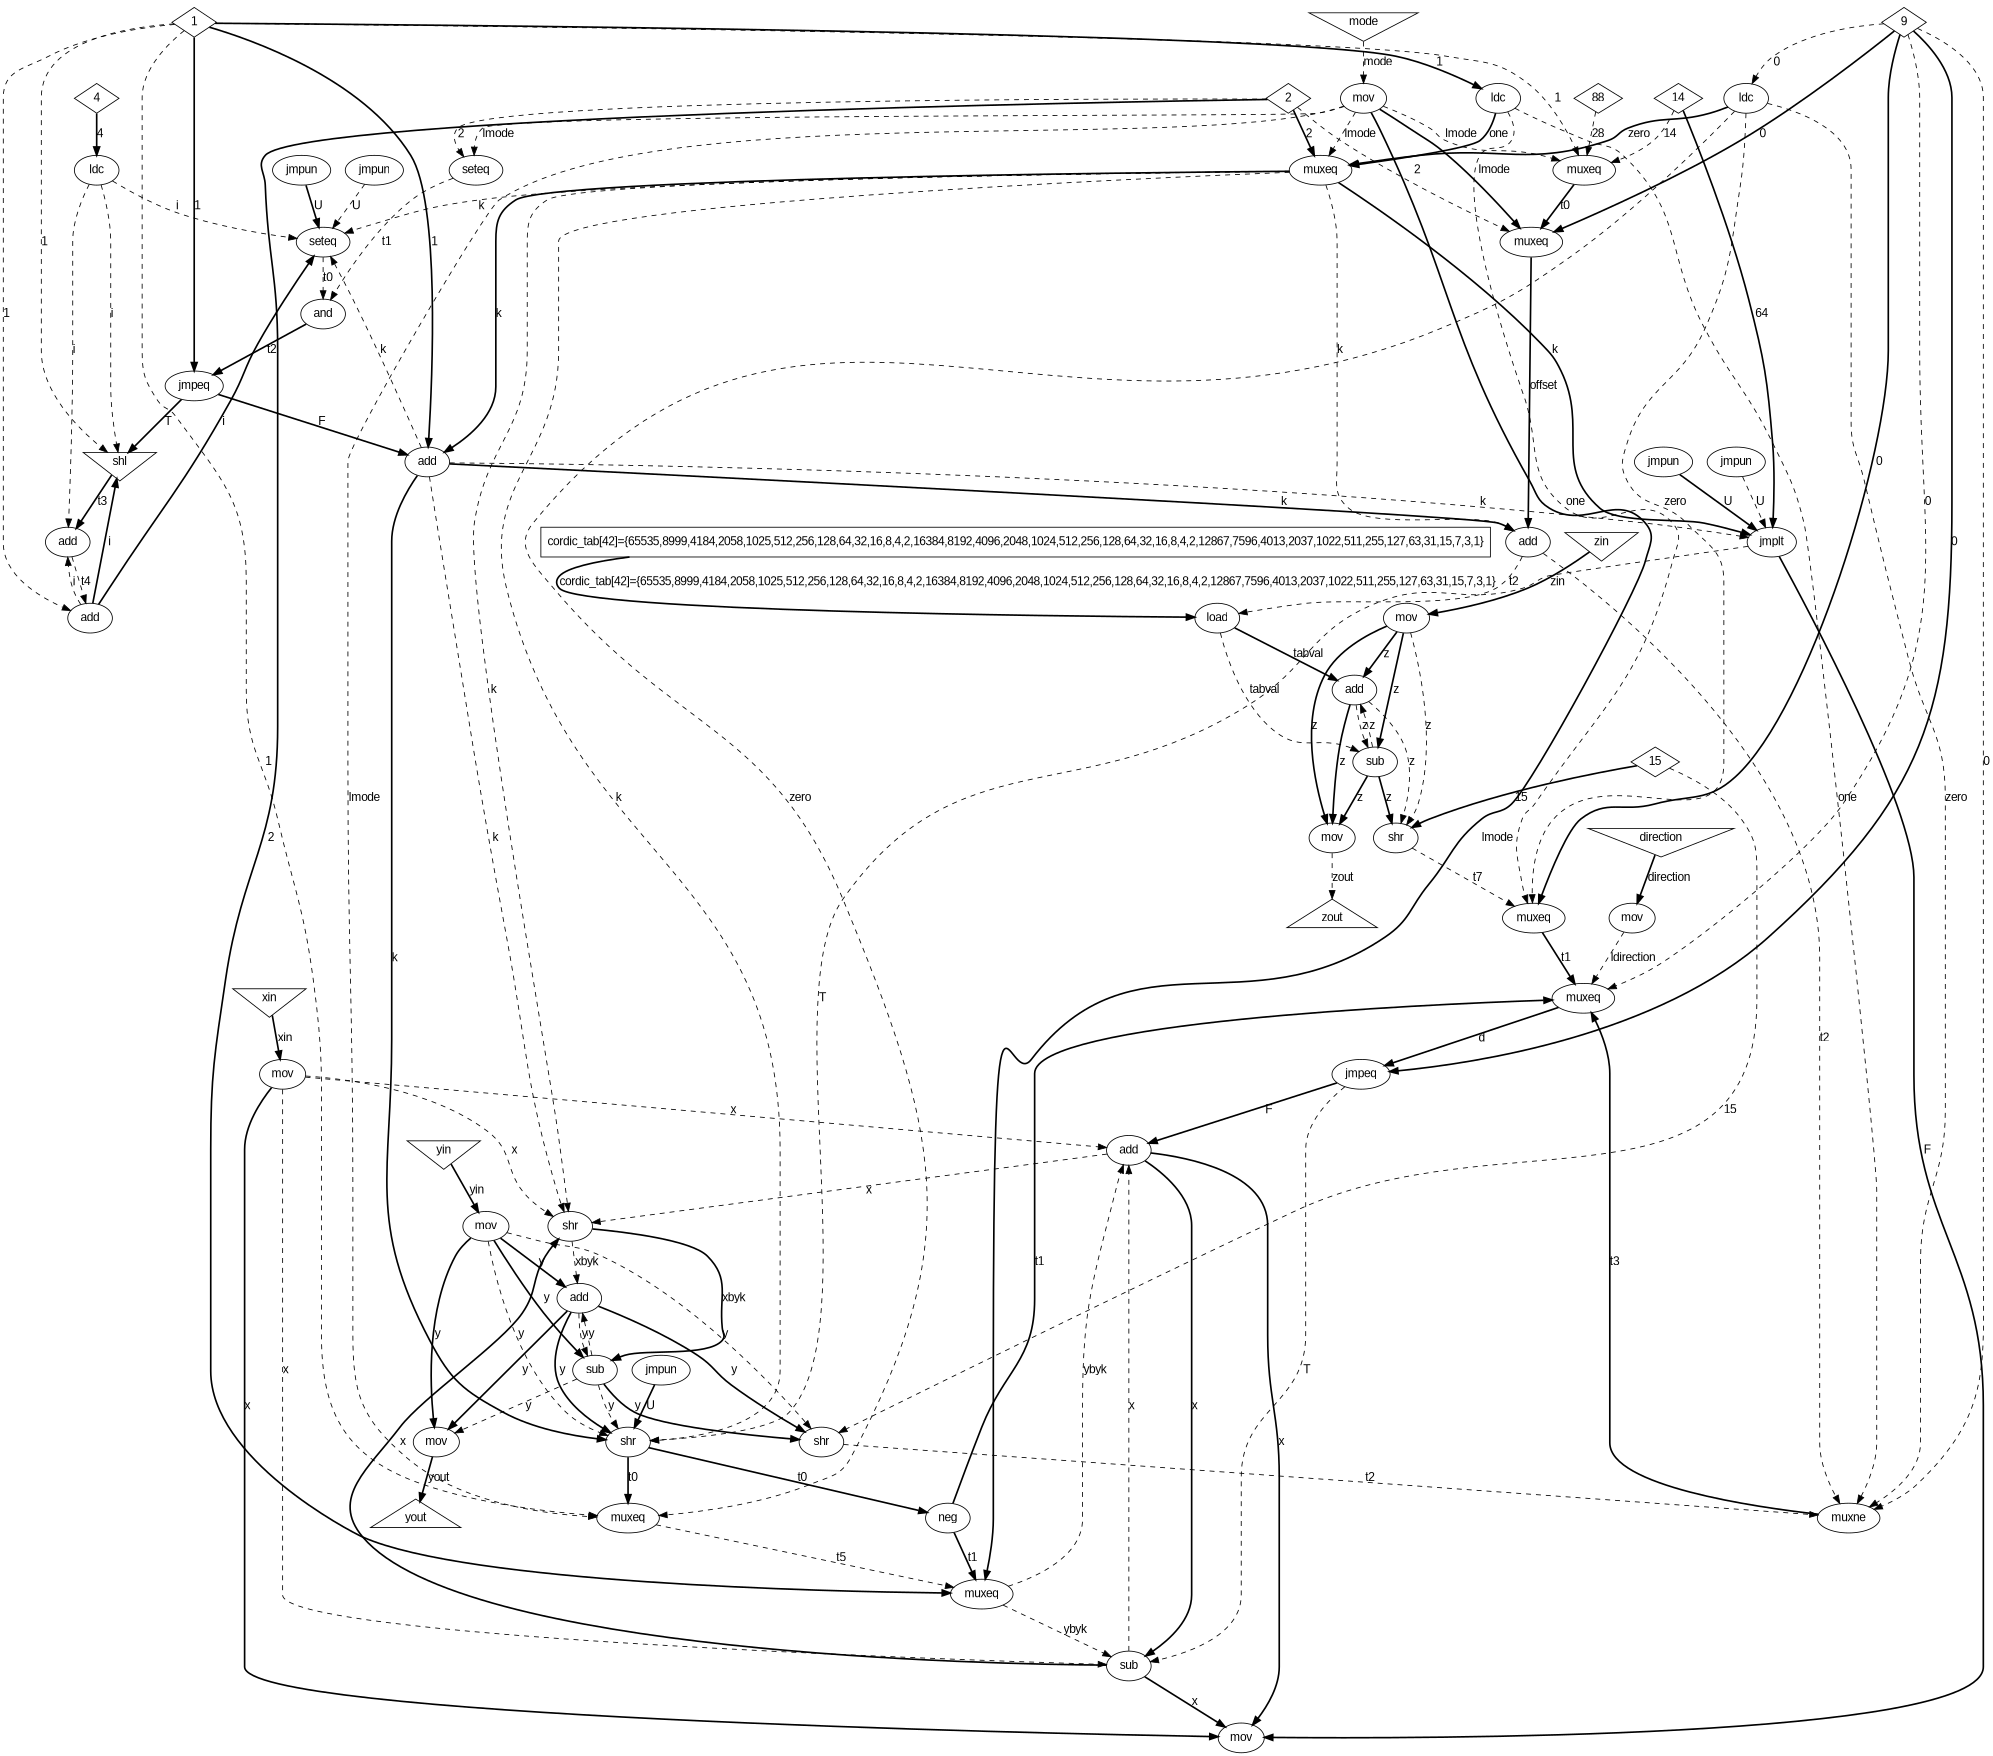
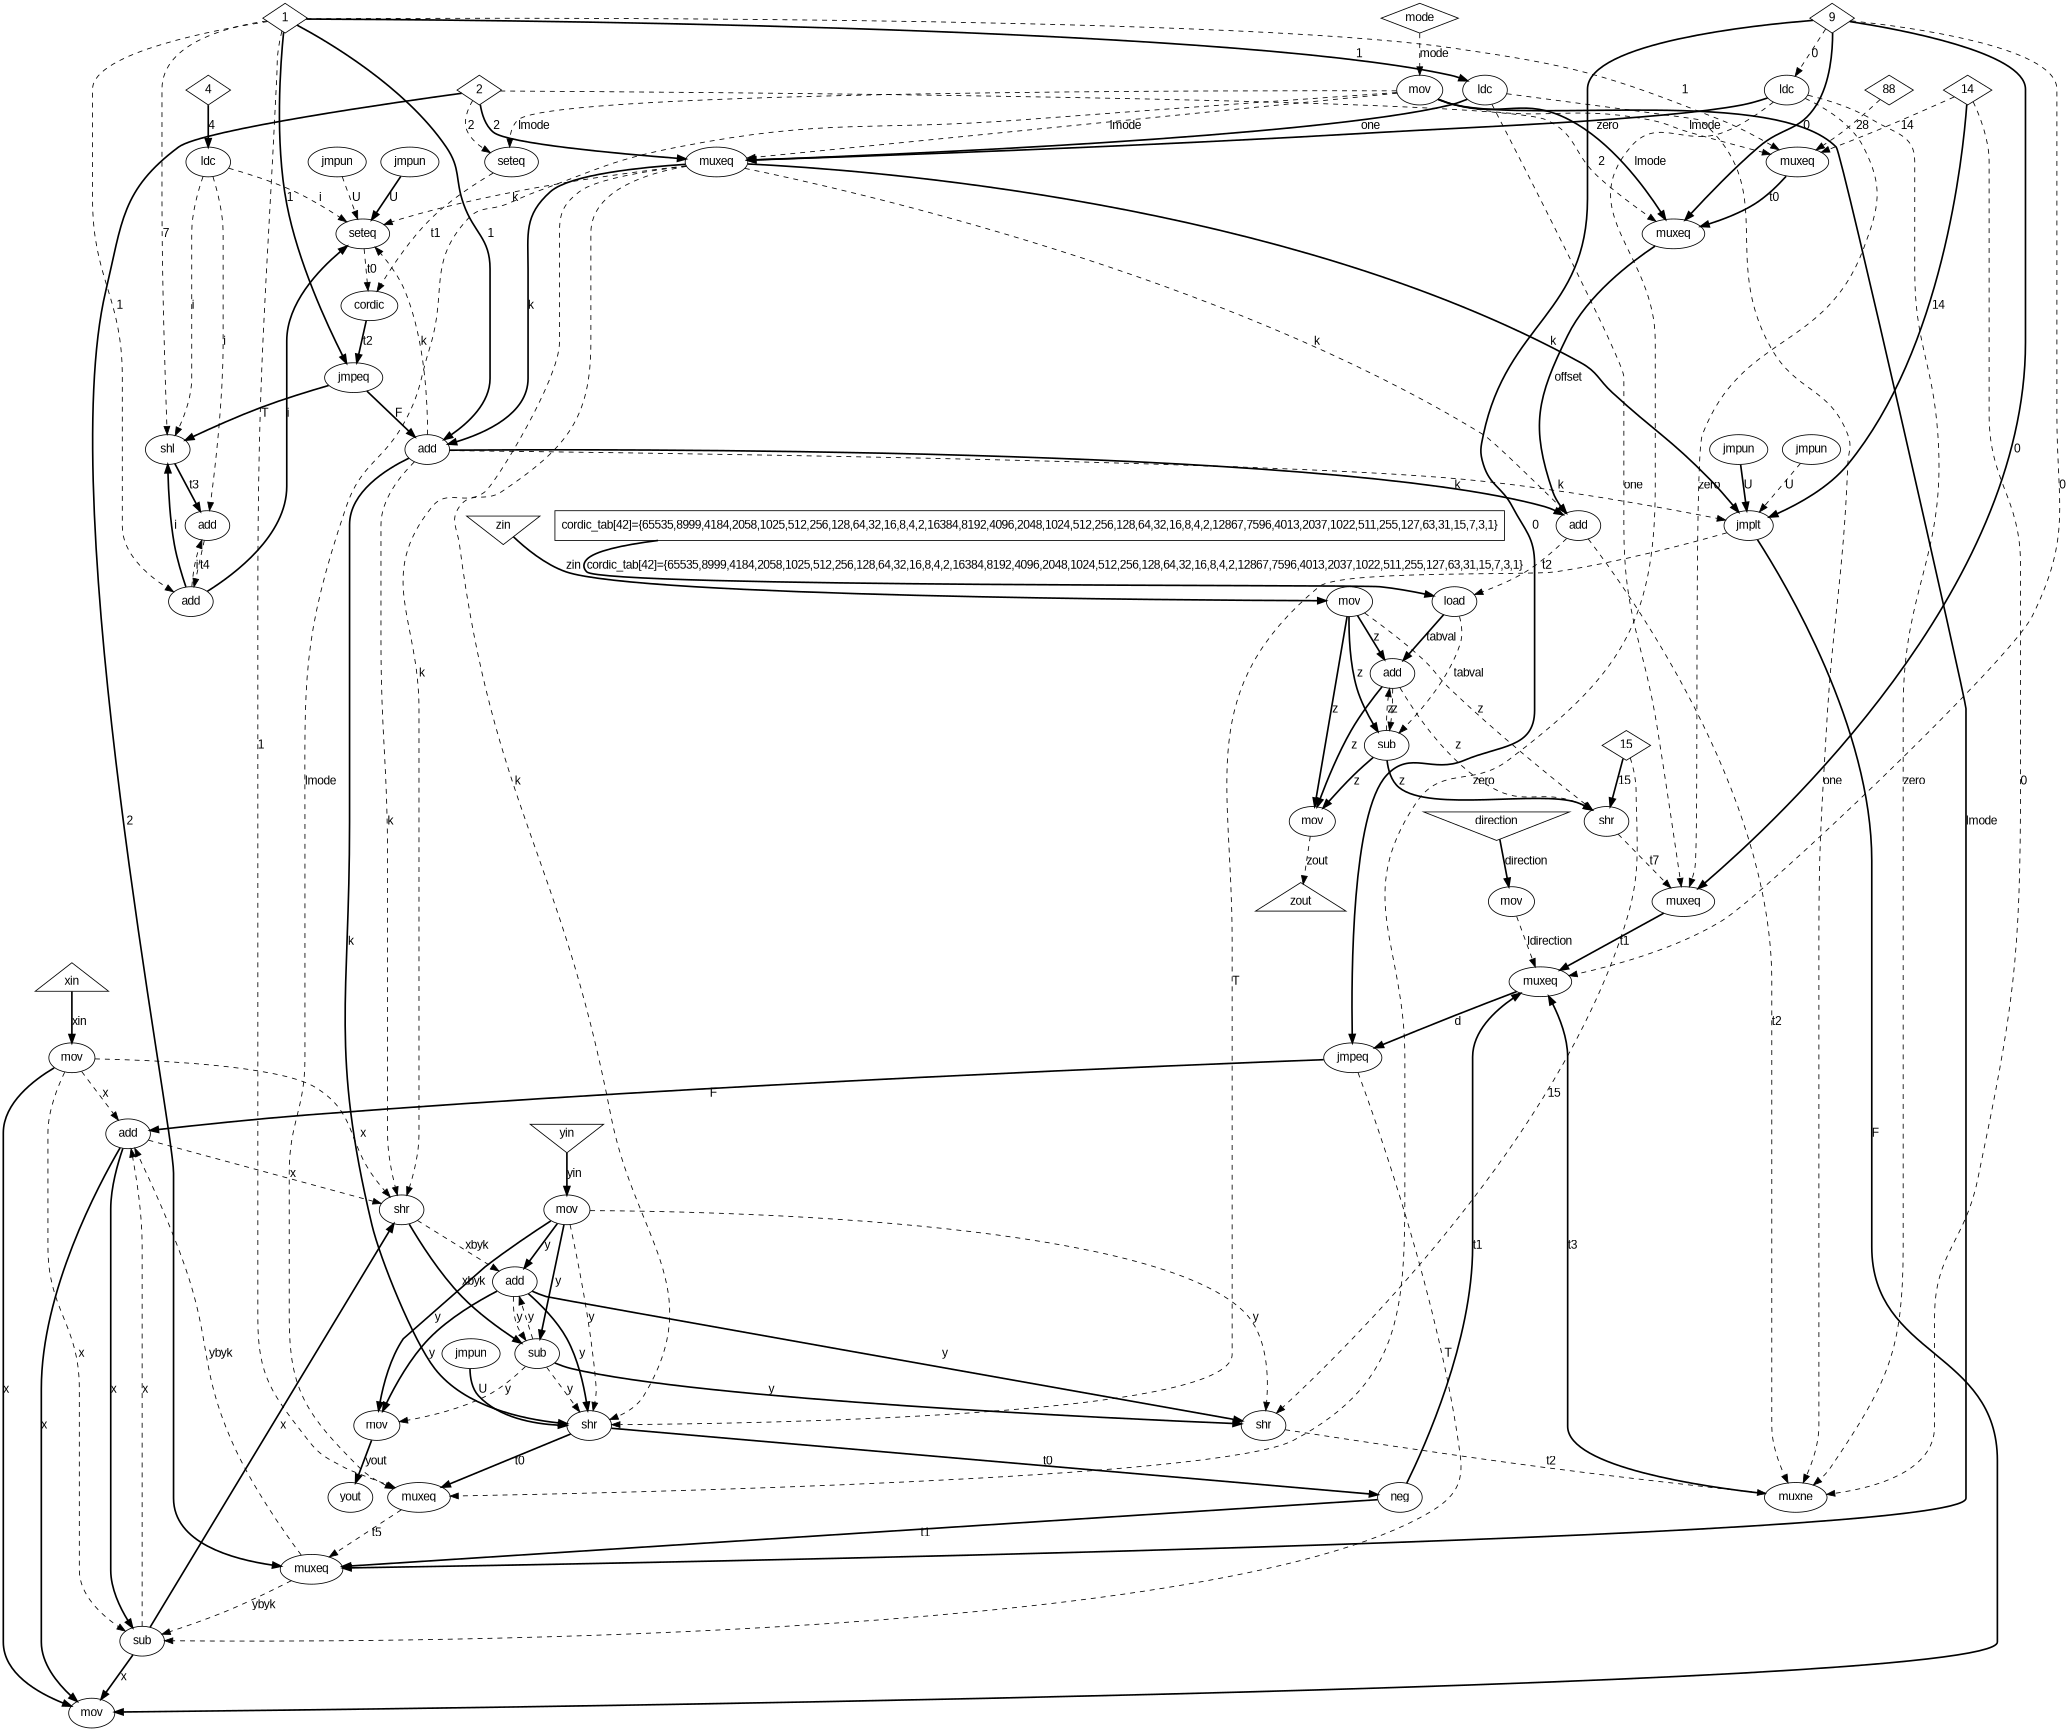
  digraph {
    fontname="Liberation Sans"
    node [argix=-1 dataspec=na fillcolor=yellow fontname="Liberation Sans" ntype=operation shape=ellipse]
    edge [dataspec=s16 etype=D fontname="Liberation Sans" order=1 style=dashed vtype=localvar]
    n1 [label=add]
    n2 [label=load]
    n3 [label=muxne]
    n4 [label=add]
    n5 [label=sub]
    n6 [label=muxeq]
    n7 [label=add]
    n8 [label=mov]
    n9 [label=shr]
    n10 [label=shr]
    n11 [label=sub]
-   n12 [argix=1 dataspec=s16 fillcolor=cyan label=yout ntype=outvar shape=triangle]
+   n12 [argix=1 dataspec=s16 fillcolor=cyan label=yout ntype=outvar]
    n13 [label=muxeq]
    n14 [label=neg]
    n15 [label=add]
    n16 [label=mov]
    n17 [label=shr]
    n18 [label=sub]
    n19 [label=mov]
    n20 [label=shr]
    n21 [argix=2 dataspec=s16 fillcolor=cyan label=zout ntype=outvar shape=triangle]
    n22 [label=muxeq]
    n23 [label=add]
    n24 [label=add]
    n25 [label=seteq]
-   n26 [label=shl shape=invtriangle]
-   n27 [label=and]
+   n26 [label=shl]
+   n27 [label=cordic]
    n28 [label=add]
    n29 [label=jmplt]
    n30 [label=jmpeq]
    n31 [dataspec=s16 fillcolor=magenta label=9 ntype=constant shape=diamond]
    n32 [label=jmpeq]
    n33 [label=ldc]
    n34 [label=muxeq]
    n35 [label=muxeq]
    n36 [dataspec=s16 fillcolor=magenta label=1 ntype=constant shape=diamond]
    n37 [label=ldc]
    n38 [label=muxeq]
    n39 [label=muxeq]
    n40 [dataspec=s16 fillcolor=magenta label=14 ntype=constant shape=diamond]
    n41 [dataspec=s16 fillcolor=magenta label=15 ntype=constant shape=diamond]
    n42 [dataspec=s16 fillcolor=magenta label=2 ntype=constant shape=diamond]
    n43 [label=seteq]
    n44 [dataspec=s16 fillcolor=magenta label=88 ntype=constant shape=diamond]
    n45 [dataspec=s16 fillcolor=magenta label=4 ntype=constant shape=diamond]
    n46 [label=ldc]
    n47 [dataspec=s16 fillcolor=salmon label="cordic_tab[42]={65535,8999,4184,2058,1025,512,256,128,64,32,16,8,4,2,16384,8192,4096,2048,1024,512,256,128,64,32,16,8,4,2,12867,7596,4013,2037,1022,511,255,127,63,31,15,7,3,1}" ntype=hwelem shape=box]
    n48 [argix=0 dataspec=s16 fillcolor=green label=direction ntype=invar shape=invtriangle]
    n49 [label=mov]
    n50 [label=jmpun]
    n51 [label=jmpun]
    n52 [label=jmpun]
    n53 [label=jmpun]
    n54 [label=jmpun]
-   n55 [argix=1 dataspec=s16 fillcolor=green label=mode ntype=invar shape=invtriangle]
+   n55 [argix=1 dataspec=s16 fillcolor=green label=mode ntype=invar shape=diamond]
    n56 [label=mov]
    n57 [label=mov]
    n58 [label=mov]
    n59 [label=mov]
-   n60 [argix=2 dataspec=s16 fillcolor=green label=xin ntype=invar shape=invtriangle]
+   n60 [argix=2 dataspec=s16 fillcolor=green label=xin ntype=invar shape=triangle]
    n61 [argix=3 dataspec=s16 fillcolor=green label=yin ntype=invar shape=invtriangle]
    n62 [argix=4 dataspec=s16 fillcolor=green label=zin ntype=invar shape=invtriangle]
    n1 -> n2 [label=t2 order=2]
    n1 -> n3 [label=t2]
    n2 -> n4 [label=tabval order=2 style=bold]
    n2 -> n5 [label=tabval order=2]
    n3 -> n6 [label=t3 order=8 style=bold]
    n4 -> n5 [label=z]
    n4 -> n19 [label=z style=bold]
    n4 -> n20 [label=z]
    n5 -> n4 [label=z]
    n5 -> n19 [label=z style=bold]
    n5 -> n20 [label=z style=bold]
    n6 -> n32 [label=d style=bold]
    n7 -> n8 [label=y style=bold]
    n7 -> n9 [label=y style=bold]
    n7 -> n10 [label=y style=bold]
    n7 -> n11 [label=y]
    n8 -> n12 [label=yout style=bold vtype=outarg]
    n9 -> n13 [label=t0 order=8 style=bold]
    n9 -> n14 [label=t0 style=bold]
    n10 -> n3 [label=t2]
    n11 -> n7 [label=y]
    n11 -> n8 [label=y]
    n11 -> n9 [label=y]
    n11 -> n10 [label=y style=bold]
    n13 -> n39 [label=t5 order=8]
    n14 -> n6 [label=t1 order=4 style=bold]
    n14 -> n39 [label=t1 order=4 style=bold]
    n15 -> n16 [label=x style=bold]
    n15 -> n17 [label=x]
    n15 -> n18 [label=x style=bold]
    n17 -> n7 [label=xbyk order=2]
    n17 -> n11 [label=xbyk order=2 style=bold]
    n18 -> n15 [label=x]
    n18 -> n16 [label=x style=bold]
    n18 -> n17 [label=x style=bold]
    n19 -> n21 [label=zout vtype=outarg]
    n20 -> n22 [label=t7]
    n22 -> n6 [label=t1 order=4 style=bold]
    n23 -> n24 [label=t4]
    n24 -> n23 [label=i order=2]
    n24 -> n25 [label=i order=2 style=bold]
    n24 -> n26 [label=i style=bold]
    n25 -> n27 [label=t0]
    n26 -> n23 [label=t3 style=bold]
    n27 -> n30 [label=t2 style=bold]
    n28 -> n1 [label=k style=bold]
    n28 -> n9 [label=k order=2 style=bold]
    n28 -> n17 [label=k order=2]
    n28 -> n25 [label=k]
    n28 -> n29 [label=k]
    n29 -> n9 [dataspec=u1 etype=T label=T vtype=""]
    n29 -> n16 [dataspec=u1 etype=F label=F order=2 style=bold vtype=""]
    n30 -> n26 [dataspec=u1 etype=T label=T style=bold vtype=""]
    n30 -> n28 [dataspec=u1 etype=F label=F order=2 style=bold vtype=""]
-   n31 -> n3 [label=0 order=2 vtype=globalvar]
+   n40 -> n3 [label=0 order=2 vtype=globalvar]
    n31 -> n6 [label=0 order=2 vtype=globalvar]
    n31 -> n22 [label=0 order=2 style=bold vtype=globalvar]
    n31 -> n32 [label=0 order=2 style=bold vtype=globalvar]
    n31 -> n33 [label=0 vtype=globalvar]
    n31 -> n34 [label=0 order=4 style=bold vtype=globalvar]
    n32 -> n15 [dataspec=u1 etype=F label=F order=2 style=bold vtype=""]
    n32 -> n18 [dataspec=u1 etype=T label=T vtype=""]
    n33 -> n3 [label=zero order=4]
    n33 -> n13 [label=zero order=4]
    n33 -> n22 [label=zero order=4]
    n33 -> n35 [label=zero order=8 style=bold]
    n34 -> n1 [label=offset order=2 style=bold]
    n35 -> n1 [label=k]
    n35 -> n9 [label=k order=2]
    n35 -> n17 [label=k order=2]
    n35 -> n25 [label=k]
    n35 -> n28 [label=k style=bold]
    n35 -> n29 [label=k style=bold]
    n36 -> n13 [label=1 order=2 vtype=globalvar]
    n36 -> n24 [label=1 order=2 vtype=globalvar]
-   n36 -> n26 [label=1 order=2 vtype=globalvar]
+   n36 -> n26 [label=7 order=2 vtype=globalvar]
    n36 -> n28 [label=1 order=2 style=bold vtype=globalvar]
    n36 -> n30 [label=1 order=2 style=bold vtype=globalvar]
    n36 -> n37 [label=1 style=bold vtype=globalvar]
    n36 -> n38 [label=1 order=2 vtype=globalvar]
    n37 -> n3 [label=one order=8]
    n37 -> n22 [label=one order=8]
    n37 -> n35 [label=one order=4 style=bold]
    n38 -> n34 [label=t0 order=8 style=bold]
    n39 -> n15 [label=ybyk order=2]
    n39 -> n18 [label=ybyk order=2]
-   n40 -> n29 [label=64 order=2 style=bold vtype=globalvar]
+   n40 -> n29 [label=14 order=2 style=bold vtype=globalvar]
    n40 -> n38 [label=14 order=4 vtype=globalvar]
    n41 -> n10 [label=15 order=2 vtype=globalvar]
    n41 -> n20 [label=15 order=2 style=bold vtype=globalvar]
    n42 -> n34 [label=2 order=2 vtype=globalvar]
    n42 -> n35 [label=2 order=2 style=bold vtype=globalvar]
    n42 -> n39 [label=2 order=2 style=bold vtype=globalvar]
    n42 -> n43 [label=2 order=2 vtype=globalvar]
    n43 -> n27 [label=t1 order=2]
    n44 -> n38 [label=28 order=8 vtype=globalvar]
    n45 -> n46 [label=4 style=bold vtype=globalvar]
    n46 -> n23 [label=i order=2]
    n46 -> n25 [label=i order=2]
    n46 -> n26 [label=i]
    n47 -> n2 [label="cordic_tab[42]={65535,8999,4184,2058,1025,512,256,128,64,32,16,8,4,2,16384,8192,4096,2048,1024,512,256,128,64,32,16,8,4,2,12867,7596,4013,2037,1022,511,255,127,63,31,15,7,3,1}" style=bold vtype=globalvar]
    n48 -> n49 [label=direction style=bold vtype=inarg]
    n49 -> n6 [label=ldirection]
    n50 -> n29 [dataspec=u1 etype=U label=U style=bold vtype=""]
    n51 -> n25 [dataspec=u1 etype=U label=U vtype=""]
    n52 -> n25 [dataspec=u1 etype=U label=U style=bold vtype=""]
    n53 -> n9 [dataspec=u1 etype=U label=U style=bold vtype=""]
    n54 -> n29 [dataspec=u1 etype=U label=U vtype=""]
    n55 -> n56 [label=mode vtype=inarg]
    n56 -> n13 [label=lmode]
    n56 -> n34 [label=lmode style=bold]
    n56 -> n35 [label=lmode]
    n56 -> n38 [label=lmode]
    n56 -> n39 [label=lmode style=bold]
    n56 -> n43 [label=lmode]
    n57 -> n15 [label=x]
    n57 -> n16 [label=x style=bold]
    n57 -> n17 [label=x]
    n57 -> n18 [label=x]
    n58 -> n7 [label=y style=bold]
    n58 -> n8 [label=y style=bold]
    n58 -> n9 [label=y]
    n58 -> n10 [label=y]
    n58 -> n11 [label=y style=bold]
    n59 -> n4 [label=z style=bold]
    n59 -> n5 [label=z style=bold]
    n59 -> n19 [label=z style=bold]
    n59 -> n20 [label=z]
    n60 -> n57 [label=xin style=bold vtype=inarg]
    n61 -> n58 [label=yin style=bold vtype=inarg]
    n62 -> n59 [label=zin style=bold vtype=inarg]
  }
